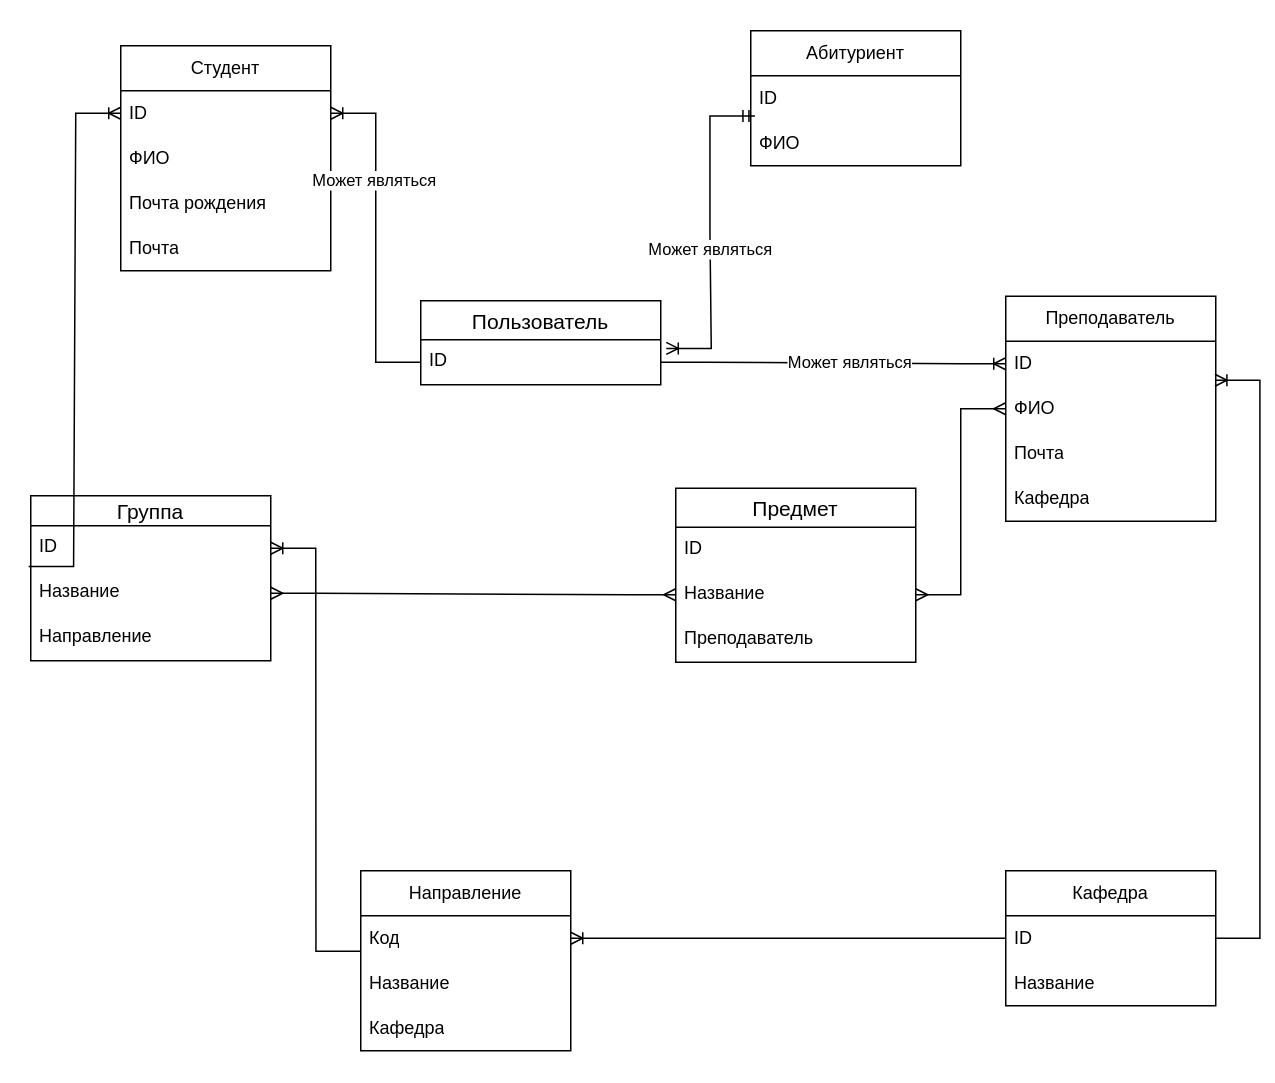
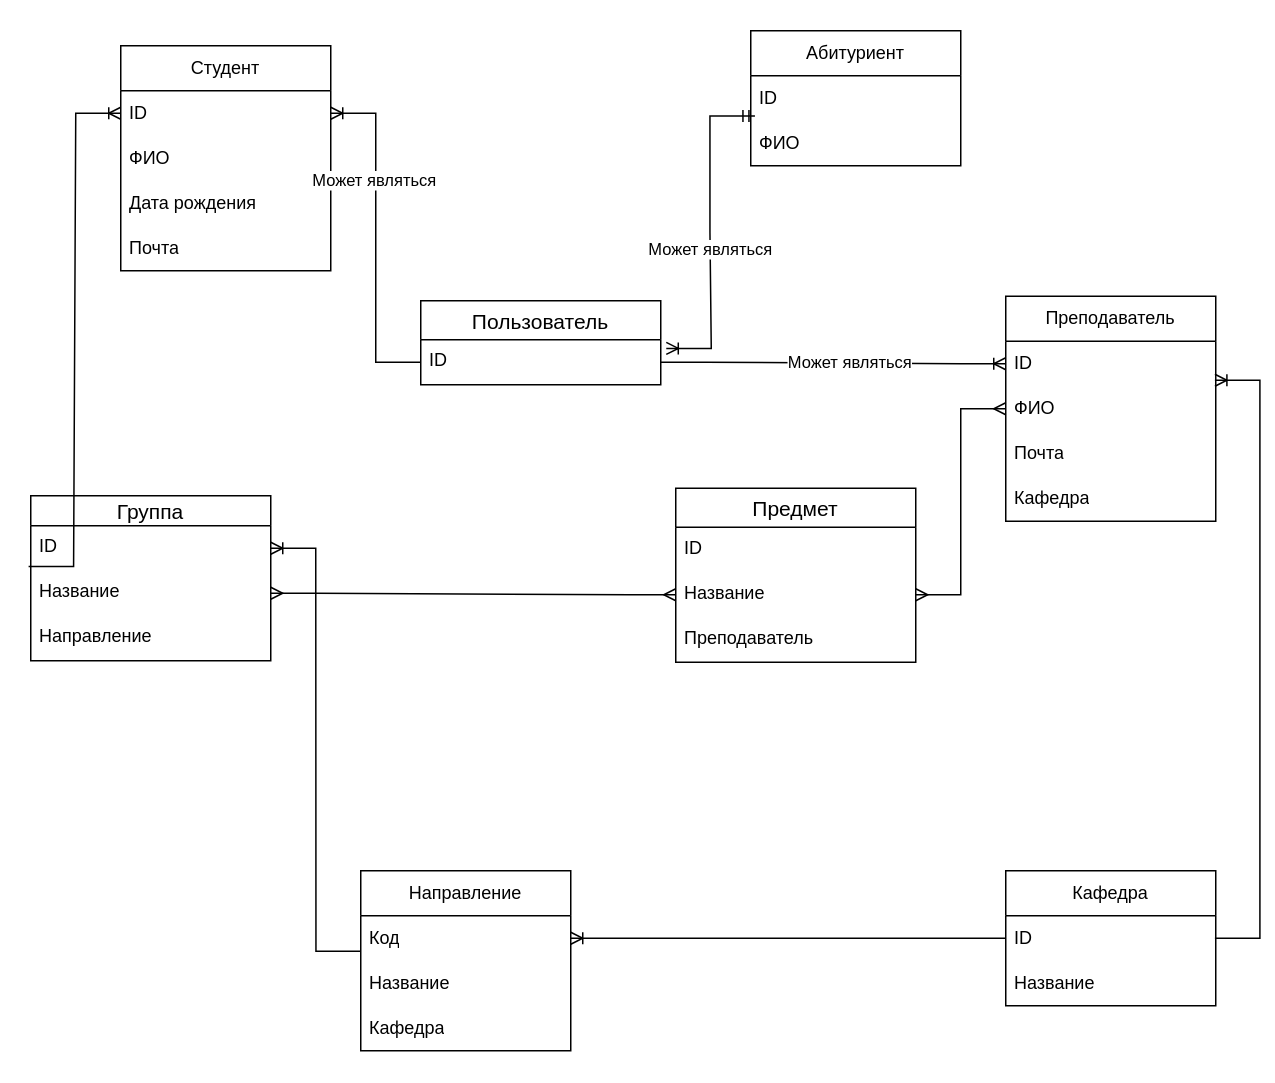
  <mxCell id="0" />
  <mxCell id="1" parent="0" />
  <mxCell id="2" value="Преподаватель" style="swimlane;fontStyle=0;childLayout=stackLayout;horizontal=1;startSize=30;horizontalStack=0;resizeParent=1;resizeParentMax=0;resizeLast=0;collapsible=1;marginBottom=0;whiteSpace=wrap;html=1;" vertex="1" parent="1"><mxGeometry x="670" y="197" width="140" height="150" as="geometry" /></mxCell>
  <mxCell id="3" value="ID" style="text;strokeColor=none;fillColor=none;align=left;verticalAlign=middle;spacingLeft=4;spacingRight=4;overflow=hidden;points=[[0,0.5],[1,0.5]];portConstraint=eastwest;rotatable=0;whiteSpace=wrap;html=1;" vertex="1" parent="2"><mxGeometry y="30" width="140" height="30" as="geometry" /></mxCell>
  <mxCell id="4" value="ФИО" style="text;strokeColor=none;fillColor=none;align=left;verticalAlign=middle;spacingLeft=4;spacingRight=4;overflow=hidden;points=[[0,0.5],[1,0.5]];portConstraint=eastwest;rotatable=0;whiteSpace=wrap;html=1;" vertex="1" parent="2"><mxGeometry y="60" width="140" height="30" as="geometry" /></mxCell>
  <mxCell id="5" value="Почта" style="text;strokeColor=none;fillColor=none;align=left;verticalAlign=middle;spacingLeft=4;spacingRight=4;overflow=hidden;points=[[0,0.5],[1,0.5]];portConstraint=eastwest;rotatable=0;whiteSpace=wrap;html=1;" vertex="1" parent="2"><mxGeometry y="90" width="140" height="30" as="geometry" /></mxCell>
  <mxCell id="6" value="Кафедра" style="text;strokeColor=none;fillColor=none;align=left;verticalAlign=middle;spacingLeft=4;spacingRight=4;overflow=hidden;points=[[0,0.5],[1,0.5]];portConstraint=eastwest;rotatable=0;whiteSpace=wrap;html=1;" vertex="1" parent="2"><mxGeometry y="120" width="140" height="30" as="geometry" /></mxCell>
  <mxCell id="7" value="Студент" style="swimlane;fontStyle=0;childLayout=stackLayout;horizontal=1;startSize=30;horizontalStack=0;resizeParent=1;resizeParentMax=0;resizeLast=0;collapsible=1;marginBottom=0;whiteSpace=wrap;html=1;" vertex="1" parent="1"><mxGeometry y="30" width="140" height="150" as="geometry" x="80" /></mxCell>
  <mxCell id="8" value="ID" style="text;strokeColor=none;fillColor=none;align=left;verticalAlign=middle;spacingLeft=4;spacingRight=4;overflow=hidden;points=[[0,0.5],[1,0.5]];portConstraint=eastwest;rotatable=0;whiteSpace=wrap;html=1;" vertex="1" parent="7"><mxGeometry y="30" width="140" height="30" as="geometry" /></mxCell>
  <mxCell id="9" value="ФИО" style="text;strokeColor=none;fillColor=none;align=left;verticalAlign=middle;spacingLeft=4;spacingRight=4;overflow=hidden;points=[[0,0.5],[1,0.5]];portConstraint=eastwest;rotatable=0;whiteSpace=wrap;html=1;" vertex="1" parent="7"><mxGeometry y="60" width="140" height="30" as="geometry" /></mxCell>
- <mxCell id="10" value="Почта рождения" style="text;strokeColor=none;fillColor=none;align=left;verticalAlign=middle;spacingLeft=4;spacingRight=4;overflow=hidden;points=[[0,0.5],[1,0.5]];portConstraint=eastwest;rotatable=0;whiteSpace=wrap;html=1;" vertex="1" parent="7"><mxGeometry y="90" width="140" height="30" as="geometry" /></mxCell>
+ <mxCell id="10" value="Дата рождения" style="text;strokeColor=none;fillColor=none;align=left;verticalAlign=middle;spacingLeft=4;spacingRight=4;overflow=hidden;points=[[0,0.5],[1,0.5]];portConstraint=eastwest;rotatable=0;whiteSpace=wrap;html=1;" vertex="1" parent="7"><mxGeometry y="90" width="140" height="30" as="geometry" /></mxCell>
  <mxCell id="11" value="Почта" style="text;strokeColor=none;fillColor=none;align=left;verticalAlign=middle;spacingLeft=4;spacingRight=4;overflow=hidden;points=[[0,0.5],[1,0.5]];portConstraint=eastwest;rotatable=0;whiteSpace=wrap;html=1;" vertex="1" parent="7"><mxGeometry y="120" width="140" height="30" as="geometry" /></mxCell>
  <mxCell id="12" value="Абитуриент" style="swimlane;fontStyle=0;childLayout=stackLayout;horizontal=1;startSize=30;horizontalStack=0;resizeParent=1;resizeParentMax=0;resizeLast=0;collapsible=1;marginBottom=0;whiteSpace=wrap;html=1;" vertex="1" parent="1"><mxGeometry x="500" y="20" width="140" height="90" as="geometry" /></mxCell>
  <mxCell id="13" value="ID" style="text;strokeColor=none;fillColor=none;align=left;verticalAlign=middle;spacingLeft=4;spacingRight=4;overflow=hidden;points=[[0,0.5],[1,0.5]];portConstraint=eastwest;rotatable=0;whiteSpace=wrap;html=1;" vertex="1" parent="12"><mxGeometry y="30" width="140" height="30" as="geometry" /></mxCell>
  <mxCell id="14" value="ФИО" style="text;strokeColor=none;fillColor=none;align=left;verticalAlign=middle;spacingLeft=4;spacingRight=4;overflow=hidden;points=[[0,0.5],[1,0.5]];portConstraint=eastwest;rotatable=0;whiteSpace=wrap;html=1;" vertex="1" parent="12"><mxGeometry y="60" width="140" height="30" as="geometry" /></mxCell>
  <mxCell id="15" value="Кафедра" style="swimlane;fontStyle=0;childLayout=stackLayout;horizontal=1;startSize=30;horizontalStack=0;resizeParent=1;resizeParentMax=0;resizeLast=0;collapsible=1;marginBottom=0;whiteSpace=wrap;html=1;" vertex="1" parent="1"><mxGeometry x="670" y="580" width="140" height="90" as="geometry" /></mxCell>
  <mxCell id="16" value="ID" style="text;strokeColor=none;fillColor=none;align=left;verticalAlign=middle;spacingLeft=4;spacingRight=4;overflow=hidden;points=[[0,0.5],[1,0.5]];portConstraint=eastwest;rotatable=0;whiteSpace=wrap;html=1;" vertex="1" parent="15"><mxGeometry y="30" width="140" height="30" as="geometry" /></mxCell>
  <mxCell id="17" value="Название" style="text;strokeColor=none;fillColor=none;align=left;verticalAlign=middle;spacingLeft=4;spacingRight=4;overflow=hidden;points=[[0,0.5],[1,0.5]];portConstraint=eastwest;rotatable=0;whiteSpace=wrap;html=1;" vertex="1" parent="15"><mxGeometry y="60" width="140" height="30" as="geometry" /></mxCell>
  <mxCell id="18" value="Направление" style="swimlane;fontStyle=0;childLayout=stackLayout;horizontal=1;startSize=30;horizontalStack=0;resizeParent=1;resizeParentMax=0;resizeLast=0;collapsible=1;marginBottom=0;whiteSpace=wrap;html=1;" vertex="1" parent="1"><mxGeometry x="240" y="580" width="140" height="120" as="geometry" /></mxCell>
  <mxCell id="19" value="Код" style="text;strokeColor=none;fillColor=none;align=left;verticalAlign=middle;spacingLeft=4;spacingRight=4;overflow=hidden;points=[[0,0.5],[1,0.5]];portConstraint=eastwest;rotatable=0;whiteSpace=wrap;html=1;" vertex="1" parent="18"><mxGeometry y="30" width="140" height="30" as="geometry" /></mxCell>
  <mxCell id="20" value="Название" style="text;strokeColor=none;fillColor=none;align=left;verticalAlign=middle;spacingLeft=4;spacingRight=4;overflow=hidden;points=[[0,0.5],[1,0.5]];portConstraint=eastwest;rotatable=0;whiteSpace=wrap;html=1;" vertex="1" parent="18"><mxGeometry y="60" width="140" height="30" as="geometry" /></mxCell>
  <mxCell id="21" value="Кафедра" style="text;strokeColor=none;fillColor=none;align=left;verticalAlign=middle;spacingLeft=4;spacingRight=4;overflow=hidden;points=[[0,0.5],[1,0.5]];portConstraint=eastwest;rotatable=0;whiteSpace=wrap;html=1;" vertex="1" parent="18"><mxGeometry y="90" width="140" height="30" as="geometry" /></mxCell>
  <mxCell id="22" value="Пользователь" style="swimlane;fontStyle=0;childLayout=stackLayout;horizontal=1;startSize=26;horizontalStack=0;resizeParent=1;resizeParentMax=0;resizeLast=0;collapsible=1;marginBottom=0;align=center;fontSize=14;" vertex="1" parent="1"><mxGeometry x="280" y="200" width="160" height="56" as="geometry" /></mxCell>
  <mxCell id="23" value="ID" style="text;strokeColor=none;fillColor=none;spacingLeft=4;spacingRight=4;overflow=hidden;rotatable=0;points=[[0,0.5],[1,0.5]];portConstraint=eastwest;fontSize=12;whiteSpace=wrap;html=1;" vertex="1" parent="22"><mxGeometry y="26" width="160" height="30" as="geometry" /></mxCell>
  <mxCell id="24" value="" style="edgeStyle=entityRelationEdgeStyle;fontSize=12;html=1;endArrow=ERoneToMany;startArrow=ERmandOne;rounded=0;entryX=1.023;entryY=0.193;entryDx=0;entryDy=0;entryPerimeter=0;exitX=0.02;exitY=0.893;exitDx=0;exitDy=0;exitPerimeter=0;" edge="1" parent="1" source="13" target="23"><mxGeometry width="100" height="100" relative="1" as="geometry"><mxPoint x="430" y="300" as="sourcePoint" /><mxPoint x="530" y="200" as="targetPoint" /></mxGeometry></mxCell>
  <mxCell id="25" value="Может являться" style="edgeLabel;html=1;align=center;verticalAlign=middle;resizable=0;points=[];" vertex="1" connectable="0" parent="24"><mxGeometry x="0.11" y="-1" relative="1" as="geometry"><mxPoint as="offset" /></mxGeometry></mxCell>
  <mxCell id="26" value="" style="edgeStyle=entityRelationEdgeStyle;fontSize=12;html=1;endArrow=ERoneToMany;rounded=0;exitX=0;exitY=0.5;exitDx=0;exitDy=0;entryX=1;entryY=0.5;entryDx=0;entryDy=0;" edge="1" parent="1" source="23" target="8"><mxGeometry width="100" height="100" relative="1" as="geometry"><mxPoint x="430" y="340" as="sourcePoint" /><mxPoint x="530" y="240" as="targetPoint" /></mxGeometry></mxCell>
  <mxCell id="27" value="Может являться" style="edgeLabel;html=1;align=center;verticalAlign=middle;resizable=0;points=[];" vertex="1" connectable="0" parent="26"><mxGeometry x="0.348" y="2" relative="1" as="geometry"><mxPoint as="offset" /></mxGeometry></mxCell>
  <mxCell id="28" value="" style="edgeStyle=entityRelationEdgeStyle;fontSize=12;html=1;endArrow=ERoneToMany;rounded=0;entryX=0;entryY=0.5;entryDx=0;entryDy=0;exitX=1;exitY=0.5;exitDx=0;exitDy=0;" edge="1" parent="1" source="23" target="3"><mxGeometry width="100" height="100" relative="1" as="geometry"><mxPoint x="270" y="410" as="sourcePoint" /><mxPoint x="370" y="310" as="targetPoint" /></mxGeometry></mxCell>
  <mxCell id="29" value="Может являться" style="edgeLabel;html=1;align=center;verticalAlign=middle;resizable=0;points=[];" vertex="1" connectable="0" parent="28"><mxGeometry x="0.091" y="1" relative="1" as="geometry"><mxPoint as="offset" /></mxGeometry></mxCell>
  <mxCell id="30" value="Группа" style="swimlane;fontStyle=0;childLayout=stackLayout;horizontal=1;startSize=20;horizontalStack=0;resizeParent=1;resizeParentMax=0;resizeLast=0;collapsible=1;marginBottom=0;align=center;fontSize=14;" vertex="1" parent="1"><mxGeometry x="20" y="330" width="160" height="110" as="geometry" /></mxCell>
  <mxCell id="31" value="ID" style="text;strokeColor=none;fillColor=none;spacingLeft=4;spacingRight=4;overflow=hidden;rotatable=0;points=[[0,0.5],[1,0.5]];portConstraint=eastwest;fontSize=12;whiteSpace=wrap;html=1;" vertex="1" parent="30"><mxGeometry y="20" width="160" height="30" as="geometry" /></mxCell>
  <mxCell id="32" value="Название" style="text;strokeColor=none;fillColor=none;spacingLeft=4;spacingRight=4;overflow=hidden;rotatable=0;points=[[0,0.5],[1,0.5]];portConstraint=eastwest;fontSize=12;whiteSpace=wrap;html=1;" vertex="1" parent="30"><mxGeometry y="50" width="160" height="30" as="geometry" /></mxCell>
  <mxCell id="33" value="Направление" style="text;strokeColor=none;fillColor=none;spacingLeft=4;spacingRight=4;overflow=hidden;rotatable=0;points=[[0,0.5],[1,0.5]];portConstraint=eastwest;fontSize=12;whiteSpace=wrap;html=1;" vertex="1" parent="30"><mxGeometry y="80" width="160" height="30" as="geometry" /></mxCell>
  <mxCell id="34" value="" style="edgeStyle=entityRelationEdgeStyle;fontSize=12;html=1;endArrow=ERoneToMany;rounded=0;entryX=0;entryY=0.5;entryDx=0;entryDy=0;exitX=-0.009;exitY=0.907;exitDx=0;exitDy=0;exitPerimeter=0;" edge="1" parent="1" source="31" target="8"><mxGeometry width="100" height="100" relative="1" as="geometry"><mxPoint x="320" y="300" as="sourcePoint" /><mxPoint x="420" y="200" as="targetPoint" /></mxGeometry></mxCell>
  <mxCell id="35" value="Предмет" style="swimlane;fontStyle=0;childLayout=stackLayout;horizontal=1;startSize=26;horizontalStack=0;resizeParent=1;resizeParentMax=0;resizeLast=0;collapsible=1;marginBottom=0;align=center;fontSize=14;" vertex="1" parent="1"><mxGeometry x="450" y="325" width="160" height="116" as="geometry" /></mxCell>
  <mxCell id="36" value="ID" style="text;strokeColor=none;fillColor=none;spacingLeft=4;spacingRight=4;overflow=hidden;rotatable=0;points=[[0,0.5],[1,0.5]];portConstraint=eastwest;fontSize=12;whiteSpace=wrap;html=1;" vertex="1" parent="35"><mxGeometry y="26" width="160" height="30" as="geometry" /></mxCell>
  <mxCell id="37" value="Название" style="text;strokeColor=none;fillColor=none;spacingLeft=4;spacingRight=4;overflow=hidden;rotatable=0;points=[[0,0.5],[1,0.5]];portConstraint=eastwest;fontSize=12;whiteSpace=wrap;html=1;" vertex="1" parent="35"><mxGeometry y="56" width="160" height="30" as="geometry" /></mxCell>
  <mxCell id="38" value="Преподаватель" style="text;strokeColor=none;fillColor=none;spacingLeft=4;spacingRight=4;overflow=hidden;rotatable=0;points=[[0,0.5],[1,0.5]];portConstraint=eastwest;fontSize=12;whiteSpace=wrap;html=1;" vertex="1" parent="35"><mxGeometry y="86" width="160" height="30" as="geometry" /></mxCell>
  <mxCell id="39" value="" style="edgeStyle=entityRelationEdgeStyle;fontSize=12;html=1;endArrow=ERmany;startArrow=ERmany;rounded=0;exitX=1;exitY=0.5;exitDx=0;exitDy=0;entryX=0;entryY=0.5;entryDx=0;entryDy=0;" edge="1" parent="1" source="32" target="37"><mxGeometry width="100" height="100" relative="1" as="geometry"><mxPoint x="320" y="420" as="sourcePoint" /><mxPoint x="420" y="320" as="targetPoint" /><Array as="points"><mxPoint x="240" y="590" /><mxPoint x="140" y="450" /></Array></mxGeometry></mxCell>
  <mxCell id="40" value="" style="edgeStyle=entityRelationEdgeStyle;fontSize=12;html=1;endArrow=ERoneToMany;rounded=0;exitX=0.001;exitY=0.787;exitDx=0;exitDy=0;exitPerimeter=0;" edge="1" parent="1" source="19" target="31"><mxGeometry width="100" height="100" relative="1" as="geometry"><mxPoint x="320" y="540" as="sourcePoint" /><mxPoint x="420" y="440" as="targetPoint" /></mxGeometry></mxCell>
  <mxCell id="41" value="" style="edgeStyle=entityRelationEdgeStyle;fontSize=12;html=1;endArrow=ERoneToMany;rounded=0;exitX=0;exitY=0.5;exitDx=0;exitDy=0;entryX=1;entryY=0.5;entryDx=0;entryDy=0;" edge="1" parent="1" source="16" target="19"><mxGeometry width="100" height="100" relative="1" as="geometry"><mxPoint x="320" y="540" as="sourcePoint" /><mxPoint x="420" y="440" as="targetPoint" /></mxGeometry></mxCell>
  <mxCell id="42" value="" style="edgeStyle=entityRelationEdgeStyle;fontSize=12;html=1;endArrow=ERmany;startArrow=ERmany;rounded=0;exitX=0;exitY=0.5;exitDx=0;exitDy=0;entryX=1;entryY=0.5;entryDx=0;entryDy=0;" edge="1" parent="1" source="4" target="37"><mxGeometry width="100" height="100" relative="1" as="geometry"><mxPoint x="740" y="570" as="sourcePoint" /><mxPoint x="670" y="570" as="targetPoint" /></mxGeometry></mxCell>
  <mxCell id="43" value="" style="edgeStyle=entityRelationEdgeStyle;fontSize=12;html=1;endArrow=ERoneToMany;rounded=0;entryX=0.996;entryY=-0.133;entryDx=0;entryDy=0;entryPerimeter=0;" edge="1" parent="1" target="4"><mxGeometry width="100" height="100" relative="1" as="geometry"><mxPoint x="809.44" y="625" as="sourcePoint" /><mxPoint x="709.44" y="525" as="targetPoint" /><Array as="points"><mxPoint x="749.44" y="420" /><mxPoint x="609.44" y="450" /></Array></mxGeometry></mxCell>
